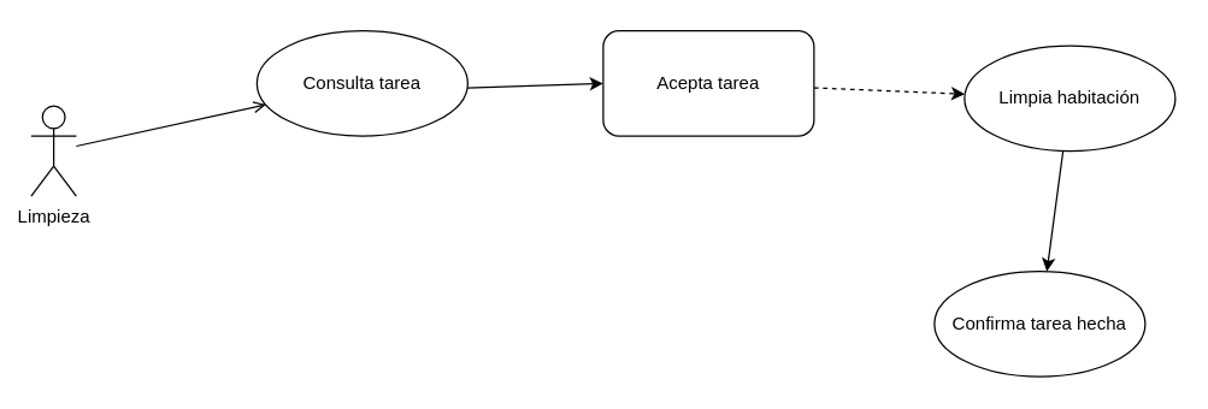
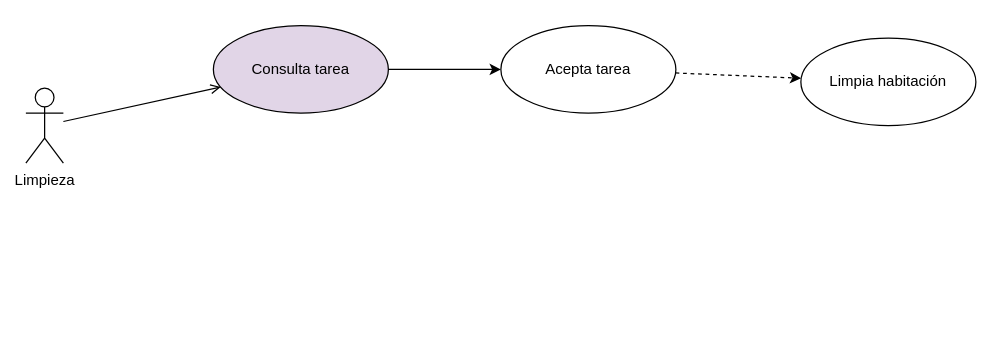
  <mxCell id="0" />
  <mxCell id="1" parent="0" />
  <mxCell id="2" style="edgeStyle=none;html=1;endArrow=open;" edge="1" parent="1" source="3" target="5"><mxGeometry relative="1" as="geometry" /></mxCell>
  <mxCell id="3" value="Limpieza" style="shape=umlActor;verticalLabelPosition=bottom;verticalAlign=top;html=1;" vertex="1" parent="1"><mxGeometry x="20" y="70" width="30" height="60" as="geometry" /></mxCell>
  <mxCell id="4" style="edgeStyle=none;html=1;" edge="1" parent="1" source="5" target="7"><mxGeometry relative="1" as="geometry" /></mxCell>
- <mxCell id="5" value="Consulta tarea" style="ellipse;whiteSpace=wrap;html=1;" vertex="1" parent="1"><mxGeometry x="170" y="20" width="140" height="70" as="geometry" /></mxCell>
+ <mxCell id="5" value="Consulta tarea" style="ellipse;whiteSpace=wrap;html=1;fillColor=#e1d5e7;" vertex="1" parent="1"><mxGeometry x="170" y="20" width="140" height="70" as="geometry" /></mxCell>
  <mxCell id="6" style="edgeStyle=none;html=1;dashed=1;" edge="1" parent="1" source="7" target="9"><mxGeometry relative="1" as="geometry" /></mxCell>
- <mxCell id="7" value="Acepta tarea" style="whiteSpace=wrap;html=1;rounded=1;" vertex="1" parent="1"><mxGeometry x="400" y="20" width="140" height="70" as="geometry" /></mxCell>
- <mxCell id="8" style="edgeStyle=none;html=1;" edge="1" parent="1" source="9" target="10"><mxGeometry relative="1" as="geometry" /></mxCell>
+ <mxCell id="7" value="Acepta tarea" style="ellipse;whiteSpace=wrap;html=1;" vertex="1" parent="1"><mxGeometry x="400" y="20" width="140" height="70" as="geometry" /></mxCell>
  <mxCell id="9" value="Limpia habitación" style="ellipse;whiteSpace=wrap;html=1;" vertex="1" parent="1"><mxGeometry x="640" y="30" width="140" height="70" as="geometry" /></mxCell>
- <mxCell id="10" value="Confirma tarea hecha" style="ellipse;whiteSpace=wrap;html=1;" vertex="1" parent="1"><mxGeometry x="620" y="180" width="140" height="70" as="geometry" /></mxCell>
